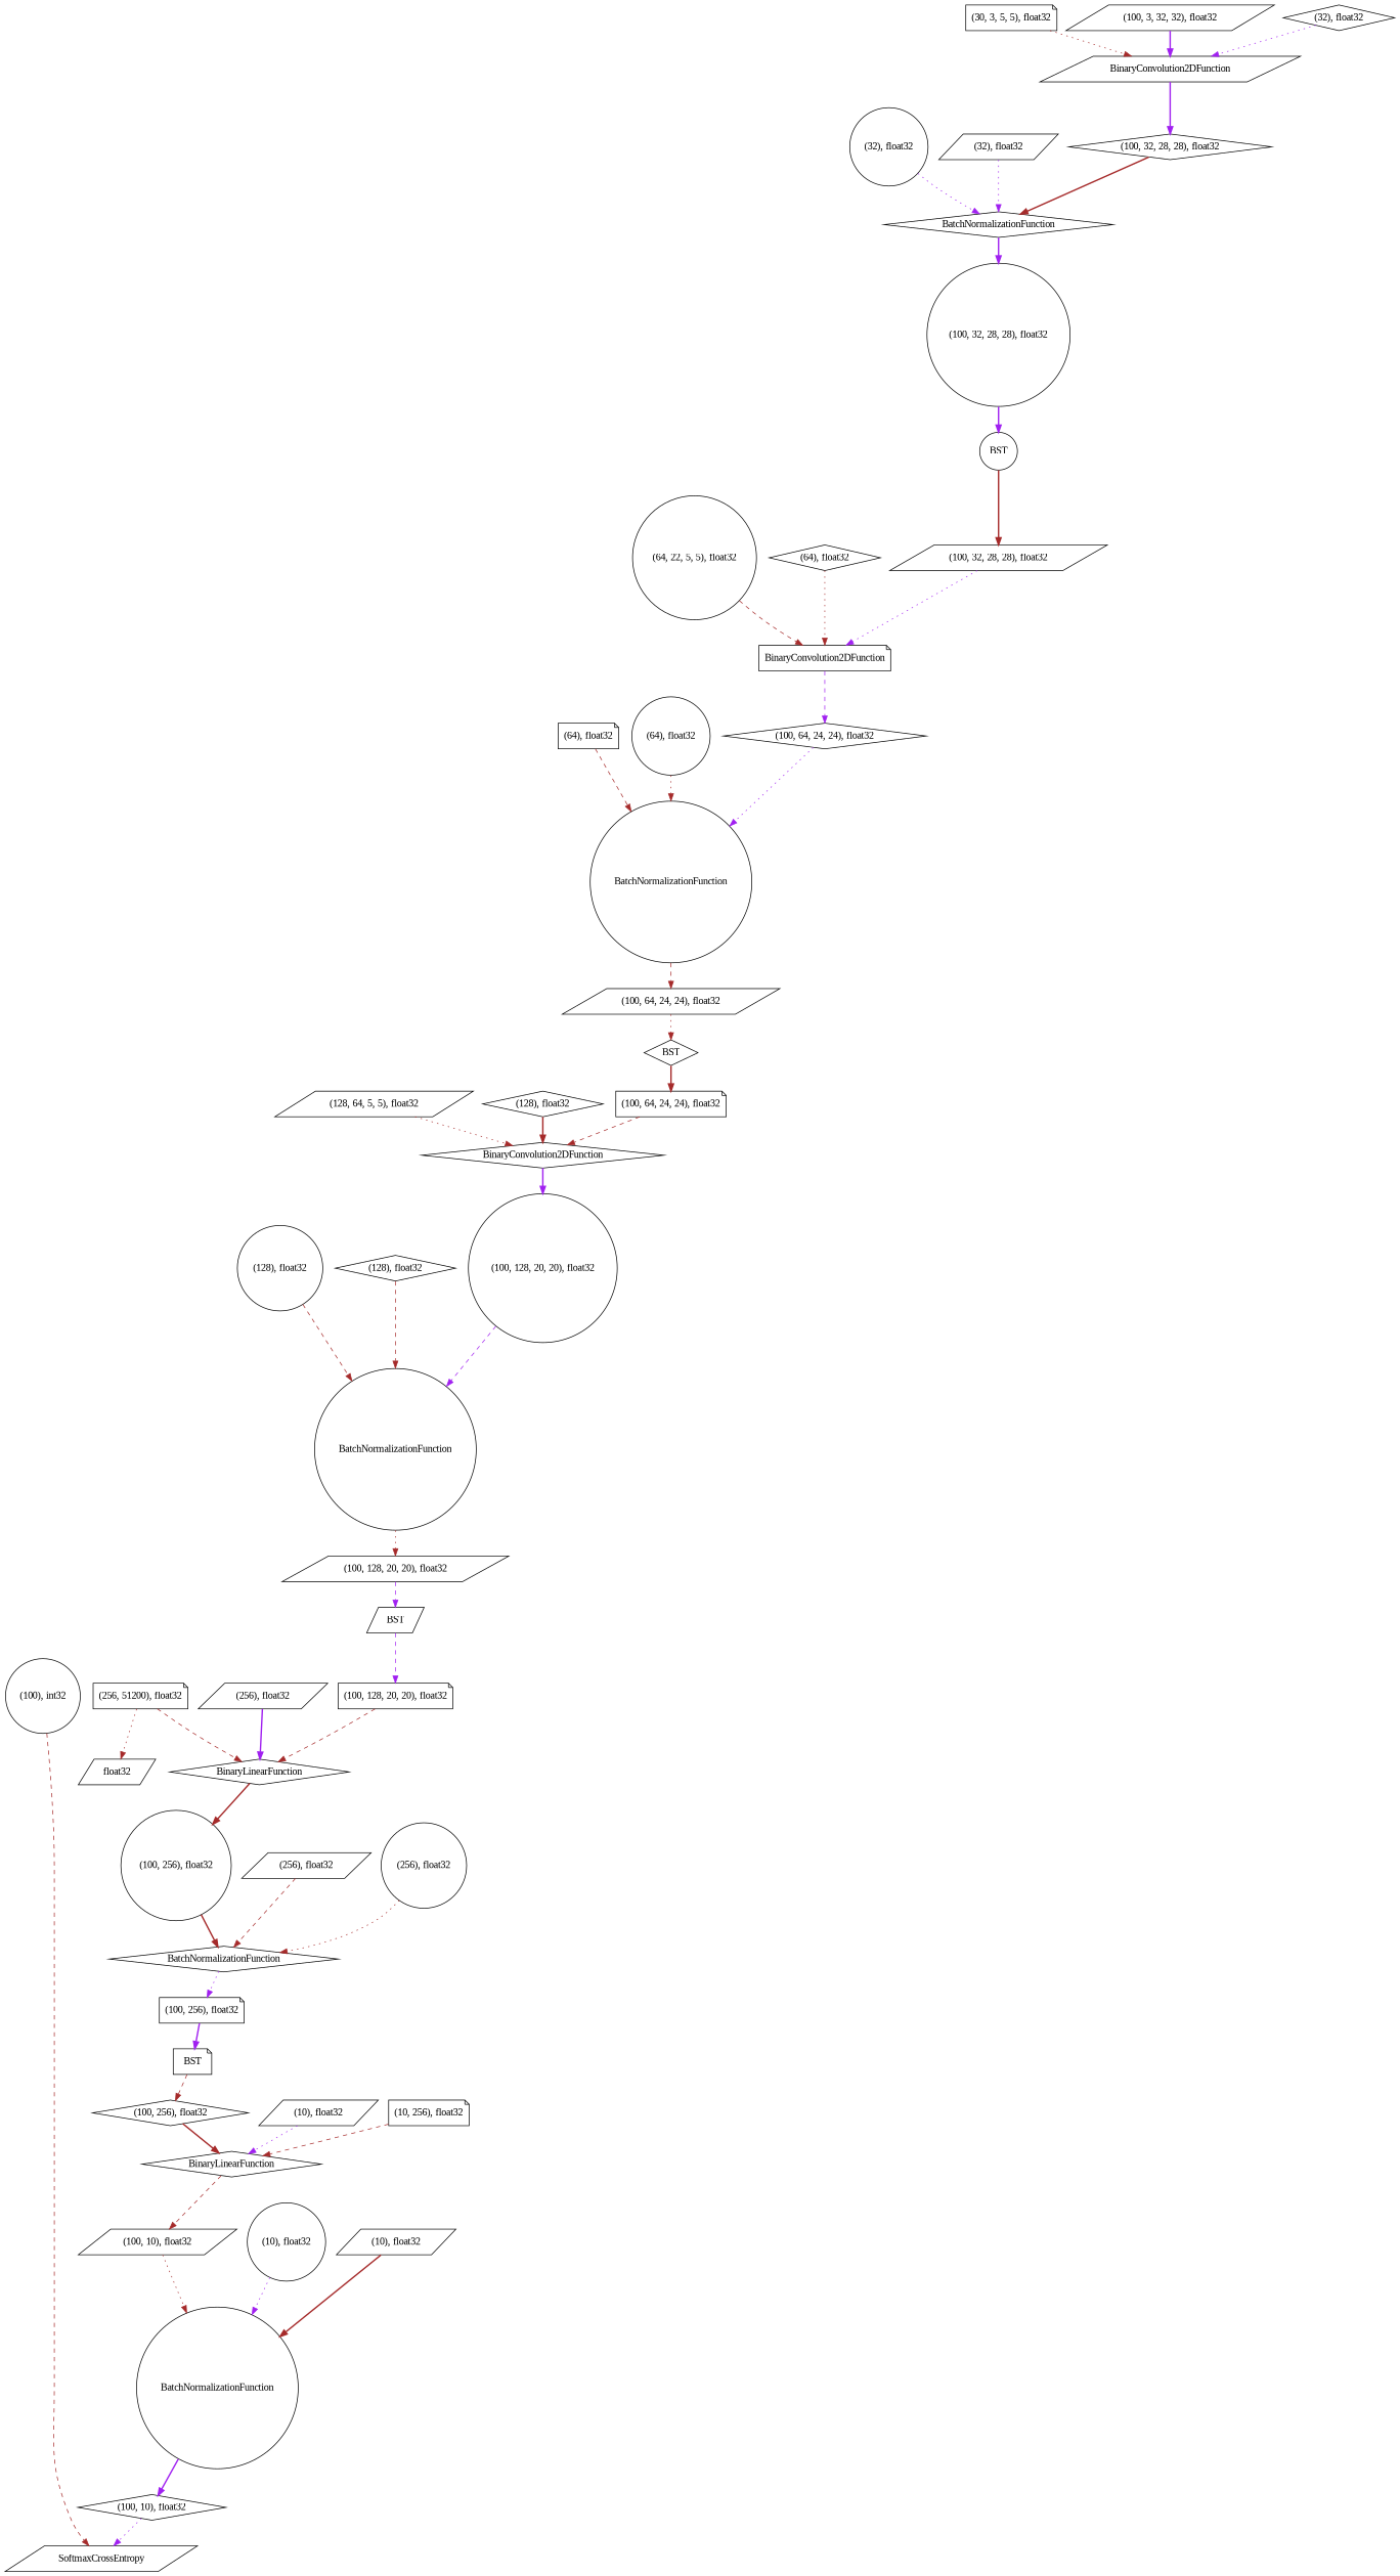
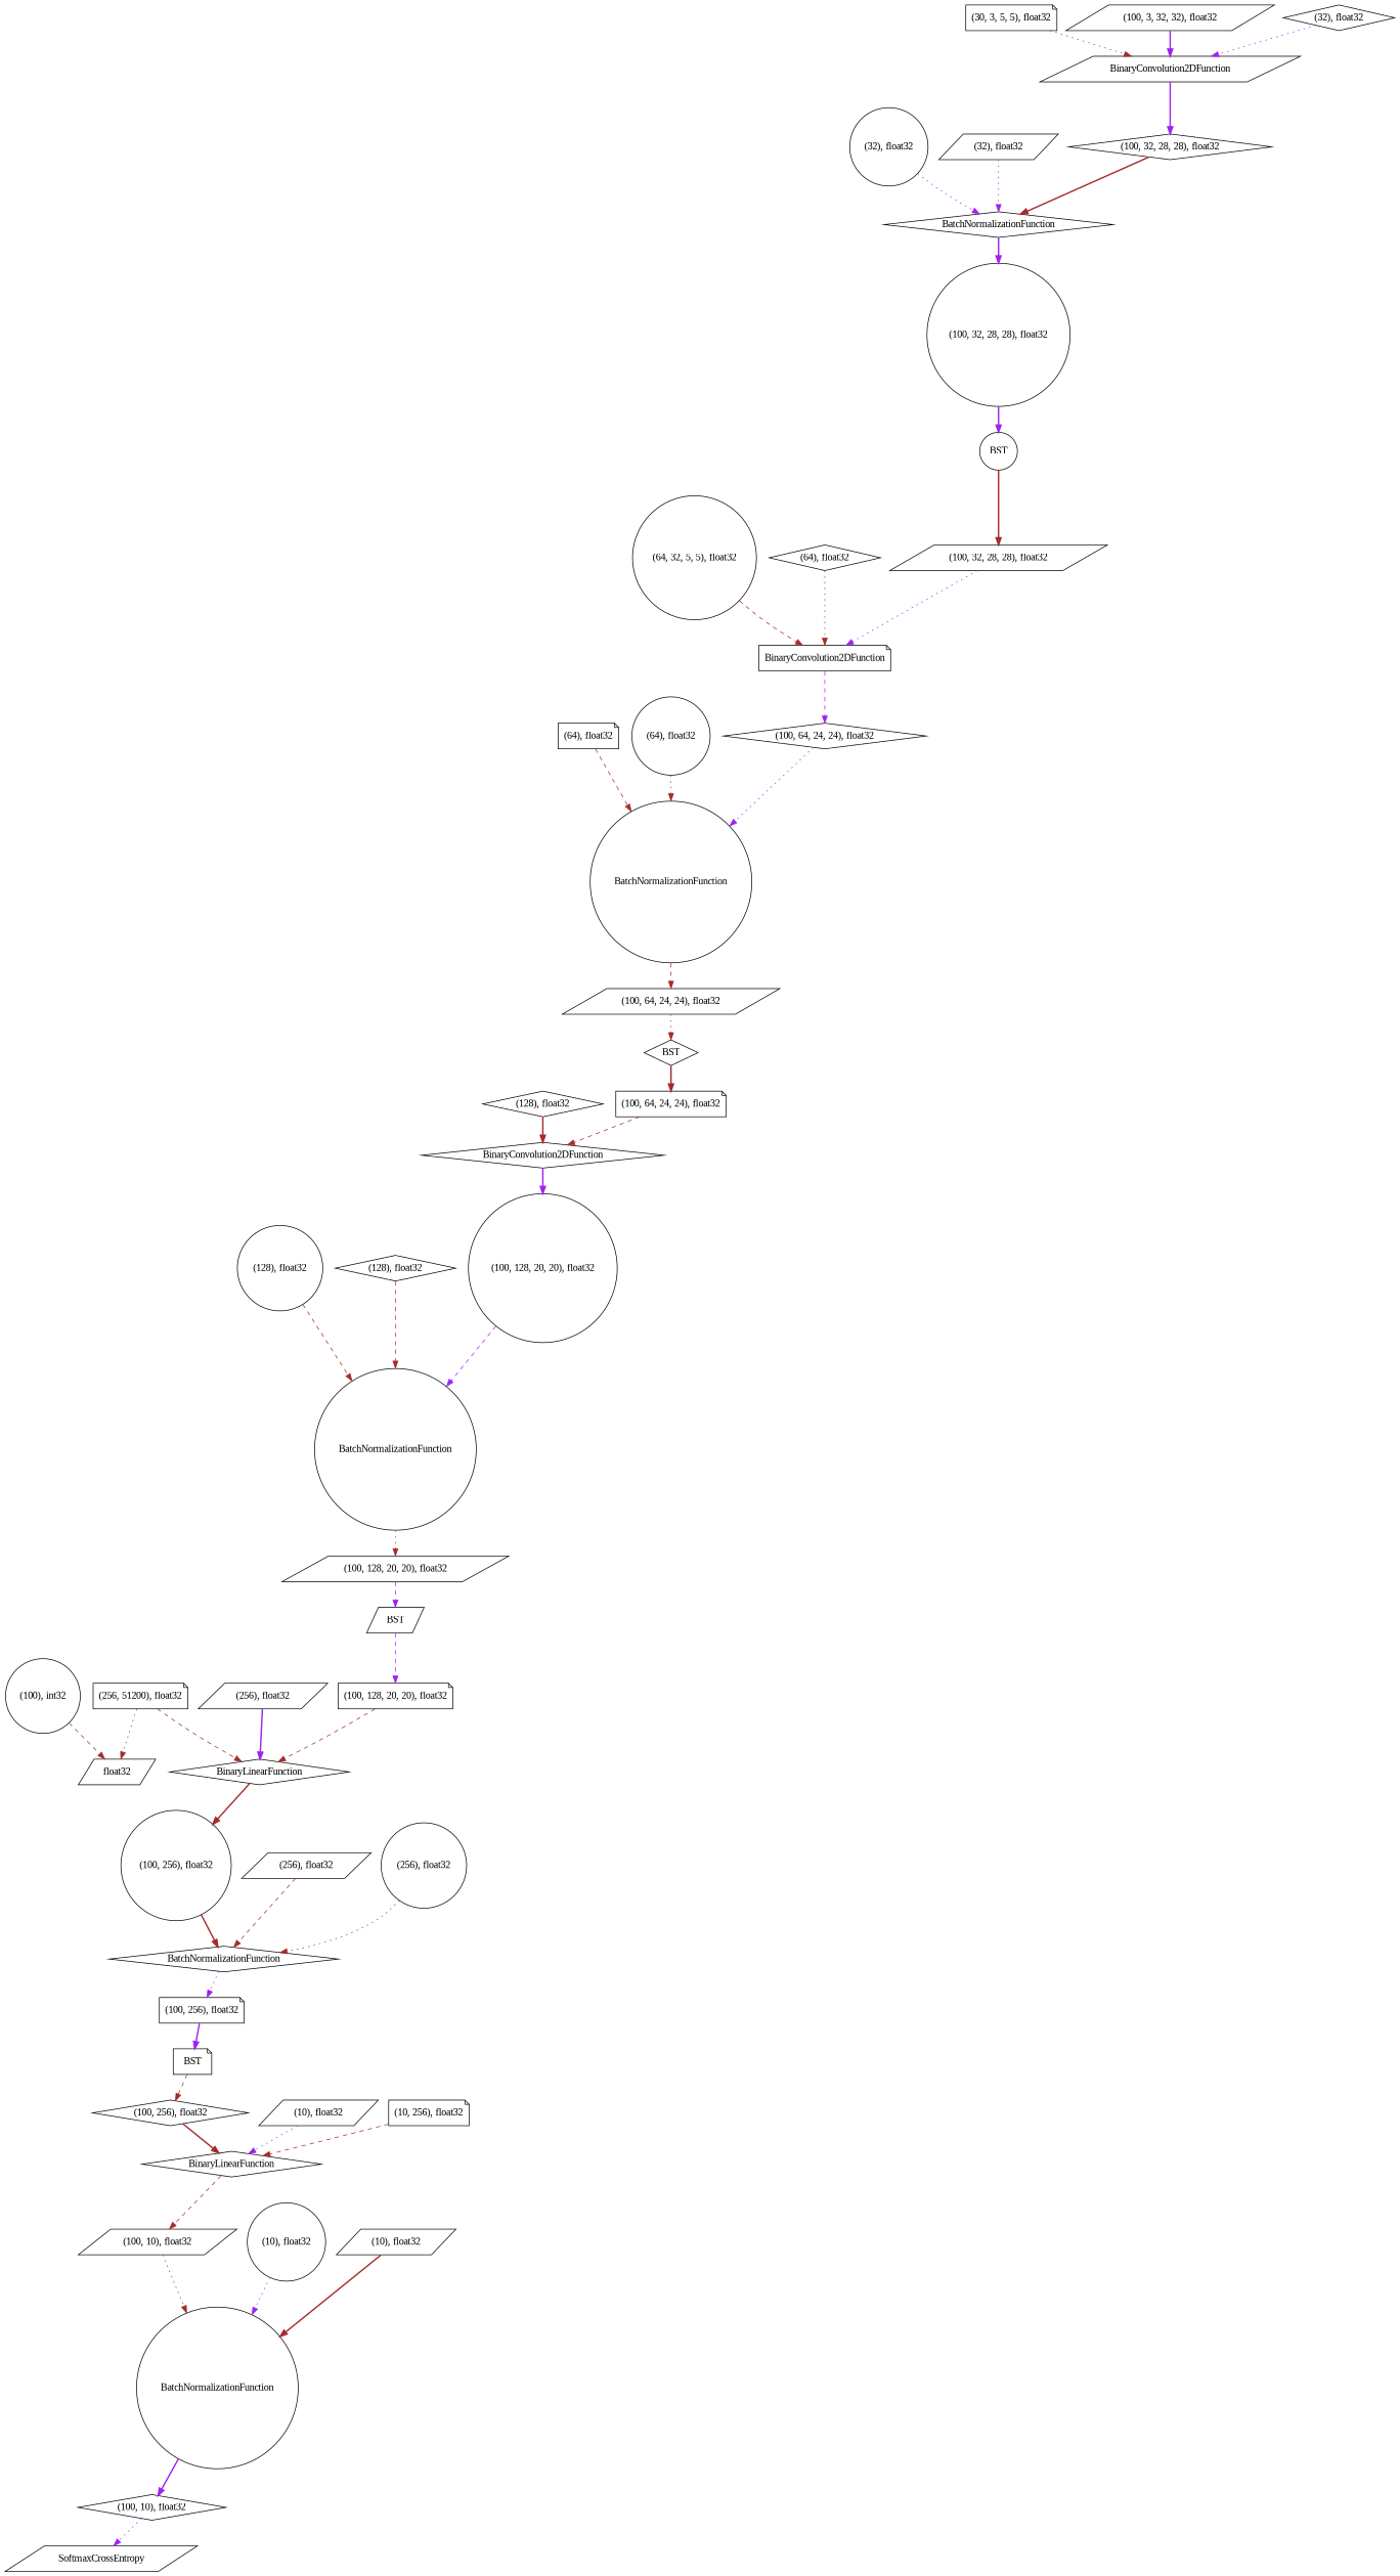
  digraph {
    fontname="Liberation Serif"
    node [fontname="Liberation Serif" shape=parallelogram]
    edge [color=brown fontname="Liberation Serif" style=dotted]
    n1 [label="(100, 32, 28, 28), float32" shape=diamond]
    n2 [label=BatchNormalizationFunction shape=diamond]
    n3 [label="(100, 32, 28, 28), float32" shape=circle]
    n4 [label=BatchNormalizationFunction shape=circle]
    n5 [label="(100, 64, 24, 24), float32"]
    n6 [label=BST shape=diamond]
    n7 [label=BinaryLinearFunction shape=diamond]
    n8 [label="(100, 256), float32" shape=circle]
    n9 [label=BatchNormalizationFunction shape=diamond]
    n10 [label=float32]
-   n11 [label="(64, 22, 5, 5), float32" shape=circle]
+   n11 [label="(64, 32, 5, 5), float32" shape=circle]
    n12 [label=BinaryConvolution2DFunction shape=note]
    n13 [label="(100, 64, 24, 24), float32" shape=diamond]
    n14 [label="(64), float32" shape=diamond]
    n15 [label="(30, 3, 5, 5), float32" shape=note]
    n16 [label=BinaryConvolution2DFunction]
    n17 [label="(10), float32"]
    n18 [label=BinaryLinearFunction shape=diamond]
    n19 [label="(100, 10), float32"]
    n20 [label="(64), float32" shape=note]
    n21 [label="(64), float32" shape=circle]
    n22 [label="(32), float32" shape=circle]
    n23 [label=BatchNormalizationFunction shape=circle]
    n24 [label="(100, 128, 20, 20), float32"]
    n25 [label=BST]
    n26 [label=BinaryConvolution2DFunction shape=diamond]
    n27 [label="(100, 128, 20, 20), float32" shape=circle]
    n28 [label="(100, 64, 24, 24), float32" shape=note]
    n29 [label="(32), float32"]
    n30 [label="(128), float32" shape=circle]
    n31 [label="(128), float32" shape=diamond]
    n32 [label="(256, 51200), float32" shape=note]
    n33 [label="(100, 3, 32, 32), float32"]
    n34 [label="(256), float32"]
    n35 [label="(100, 128, 20, 20), float32" shape=note]
    n36 [label="(100, 256), float32" shape=note]
    n37 [label=BST shape=note]
    n38 [label="(100, 256), float32" shape=diamond]
    n39 [label="(256), float32"]
    n40 [label="(256), float32" shape=circle]
    n41 [label="(32), float32" shape=diamond]
    n42 [label=BatchNormalizationFunction shape=circle]
    n43 [label="(100, 10), float32" shape=diamond]
    n44 [label=SoftmaxCrossEntropy]
    n45 [label="(100, 32, 28, 28), float32"]
    n46 [label="(10), float32" shape=circle]
    n47 [label=BST shape=circle]
    n48 [label="(10), float32"]
-   n49 [label="(128, 64, 5, 5), float32"]
    n50 [label="(128), float32" shape=diamond]
    n51 [label="(100), int32" shape=circle]
    n52 [label="(10, 256), float32" shape=note]
    n1 -> n2 [style=bold]
    n2 -> n3 [color=purple style=bold]
    n3 -> n47 [color=purple style=bold]
    n4 -> n5 [style=dashed]
    n5 -> n6
    n6 -> n28 [style=bold]
    n7 -> n8 [style=bold]
    n8 -> n9 [style=bold]
    n9 -> n36 [color=purple]
    n11 -> n12 [style=dashed]
    n12 -> n13 [color=purple style=dashed]
    n13 -> n4 [color=purple]
    n14 -> n12
    n15 -> n16
    n16 -> n1 [color=purple style=bold]
    n17 -> n18 [color=purple]
    n18 -> n19 [style=dashed]
    n19 -> n42
    n20 -> n4 [style=dashed]
    n21 -> n4
    n22 -> n2 [color=purple]
    n23 -> n24
    n24 -> n25 [color=purple style=dashed]
    n25 -> n35 [color=purple style=dashed]
    n26 -> n27 [color=purple style=bold]
    n27 -> n23 [color=purple style=dashed]
    n28 -> n26 [style=dashed]
    n29 -> n2 [color=purple]
    n30 -> n23 [style=dashed]
    n31 -> n23 [style=dashed]
    n32 -> n7 [style=dashed]
    n32 -> n10
    n33 -> n16 [color=purple style=bold]
    n34 -> n7 [color=purple style=bold]
    n35 -> n7 [style=dashed]
    n36 -> n37 [color=purple style=bold]
    n37 -> n38 [style=dashed]
    n38 -> n18 [style=bold]
    n39 -> n9 [style=dashed]
    n40 -> n9
    n41 -> n16 [color=purple]
    n42 -> n43 [color=purple style=bold]
    n43 -> n44 [color=purple]
    n45 -> n12 [color=purple]
    n46 -> n42 [color=purple]
    n47 -> n45 [style=bold]
    n48 -> n42 [style=bold]
-   n49 -> n26
    n50 -> n26 [style=bold]
-   n51 -> n44 [style=dashed]
+   n51 -> n10 [style=dashed]
    n52 -> n18 [style=dashed]
  }
